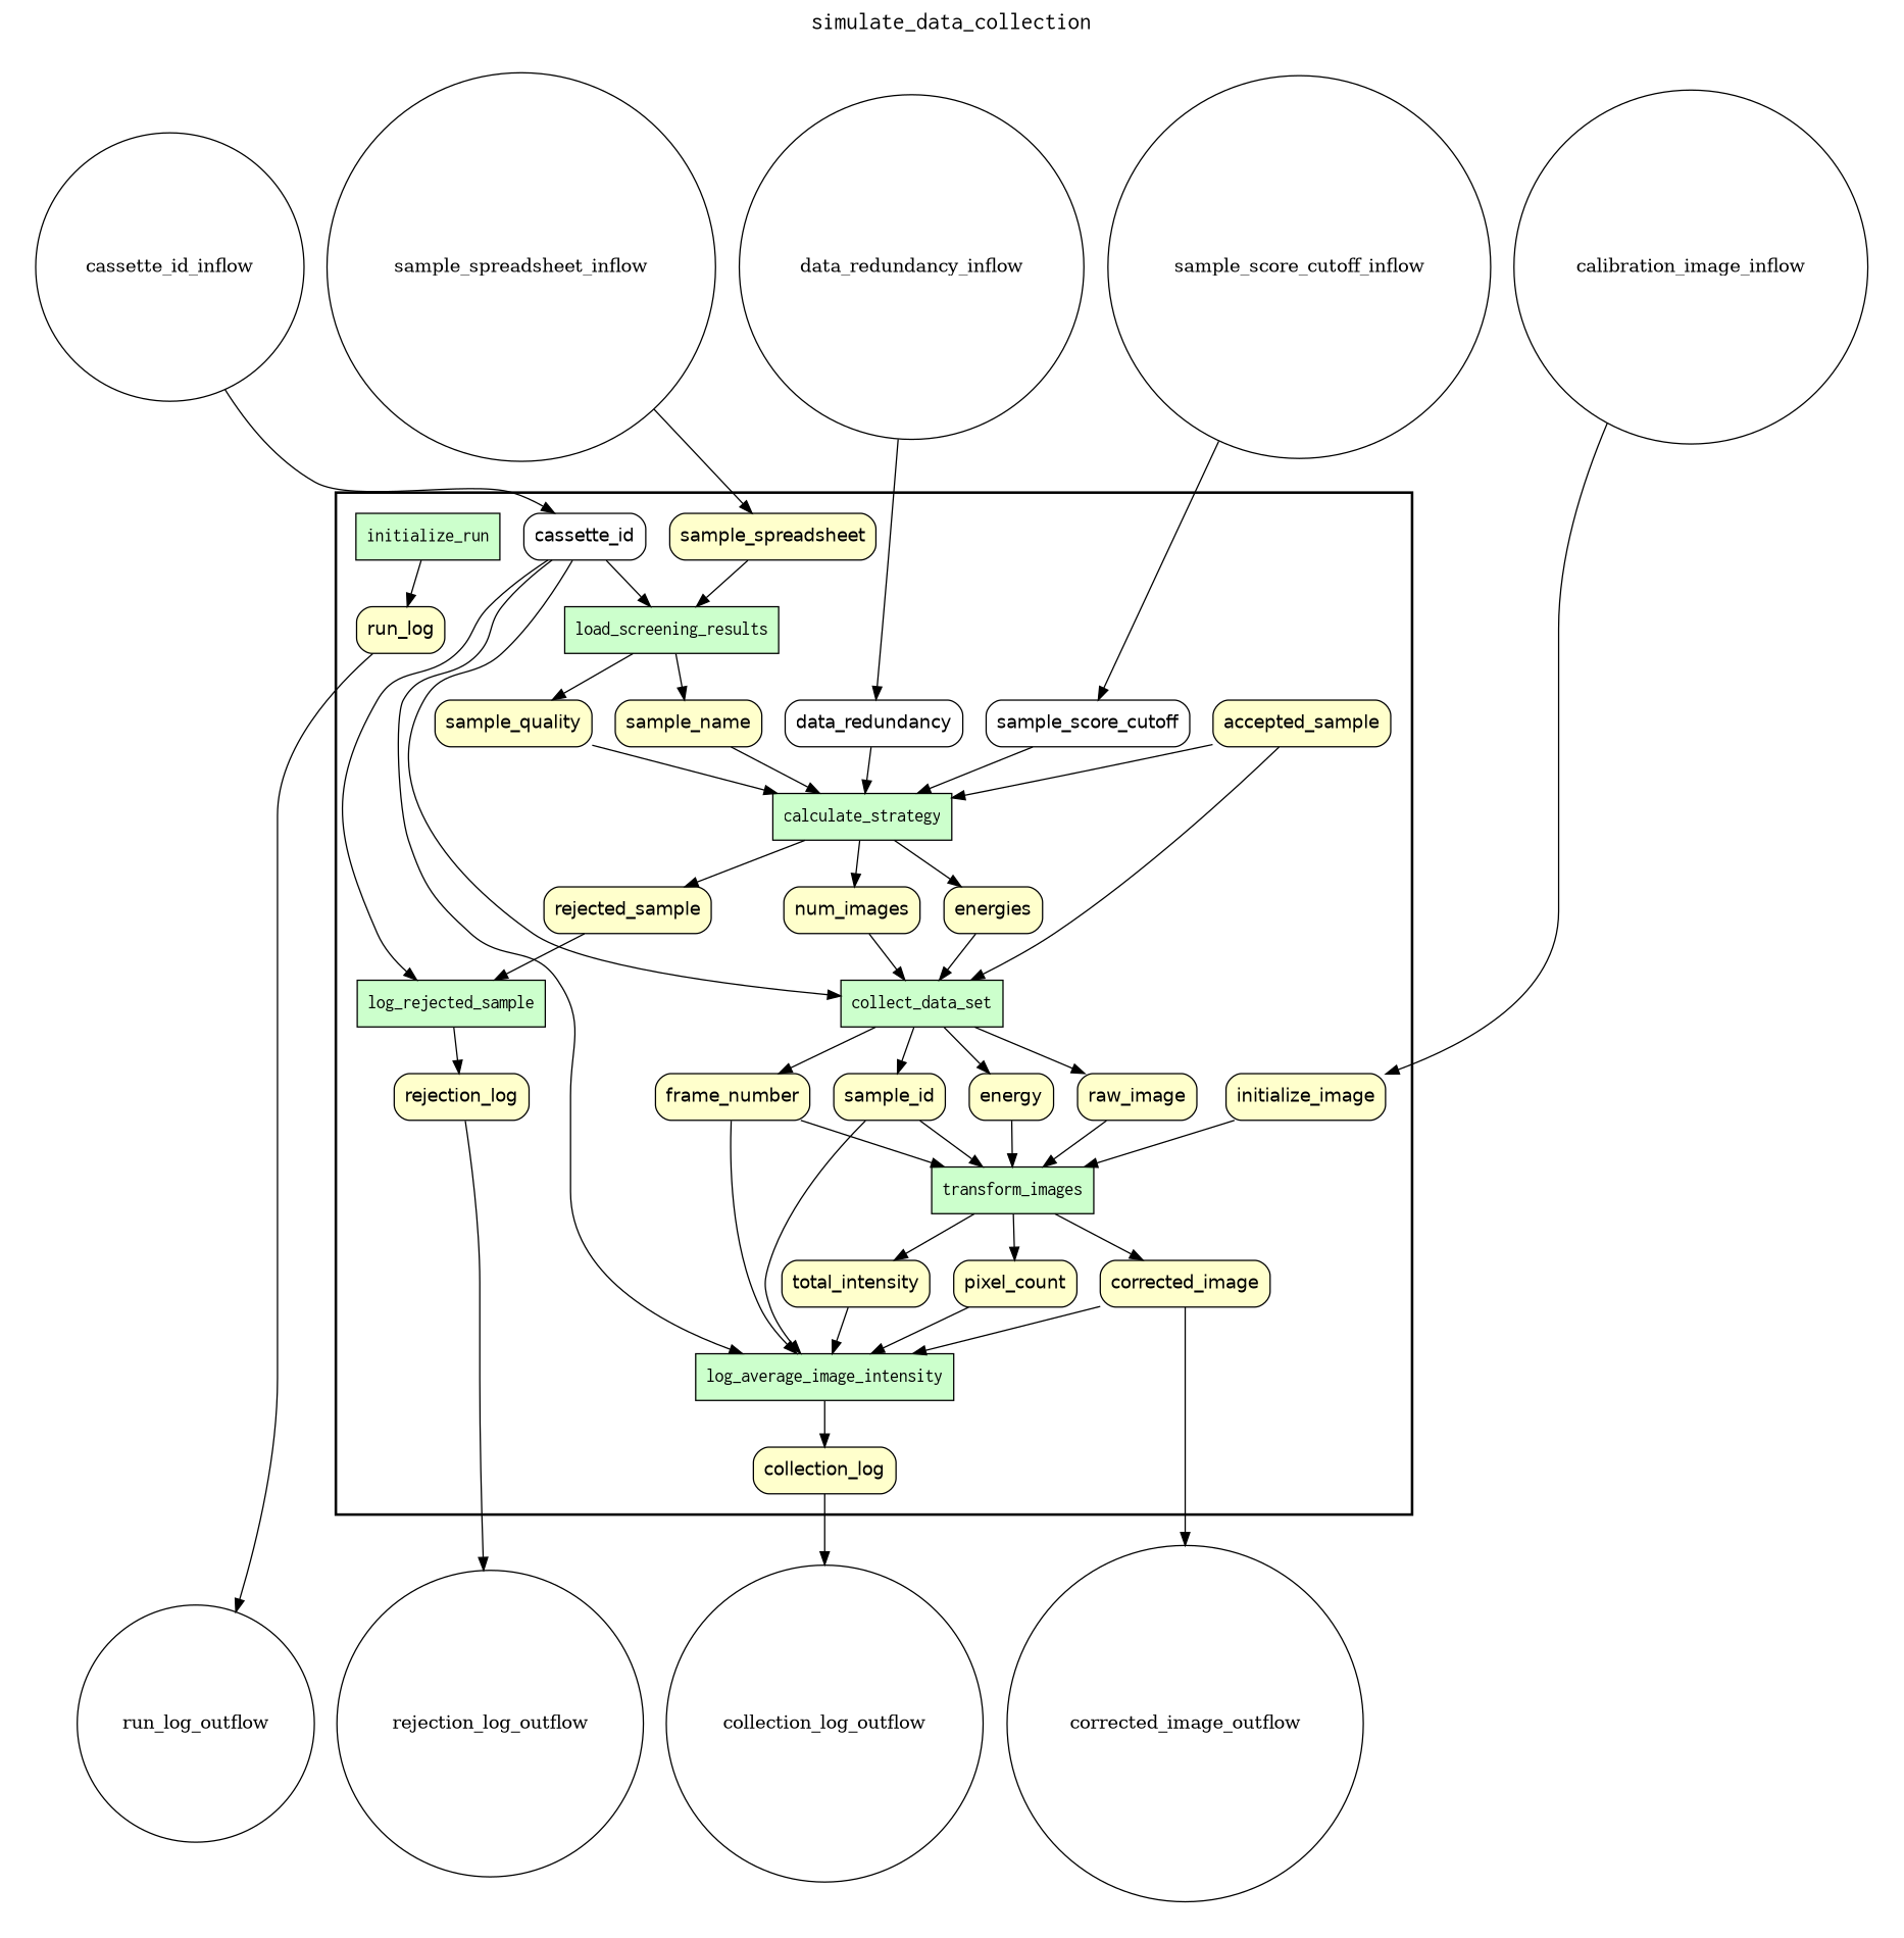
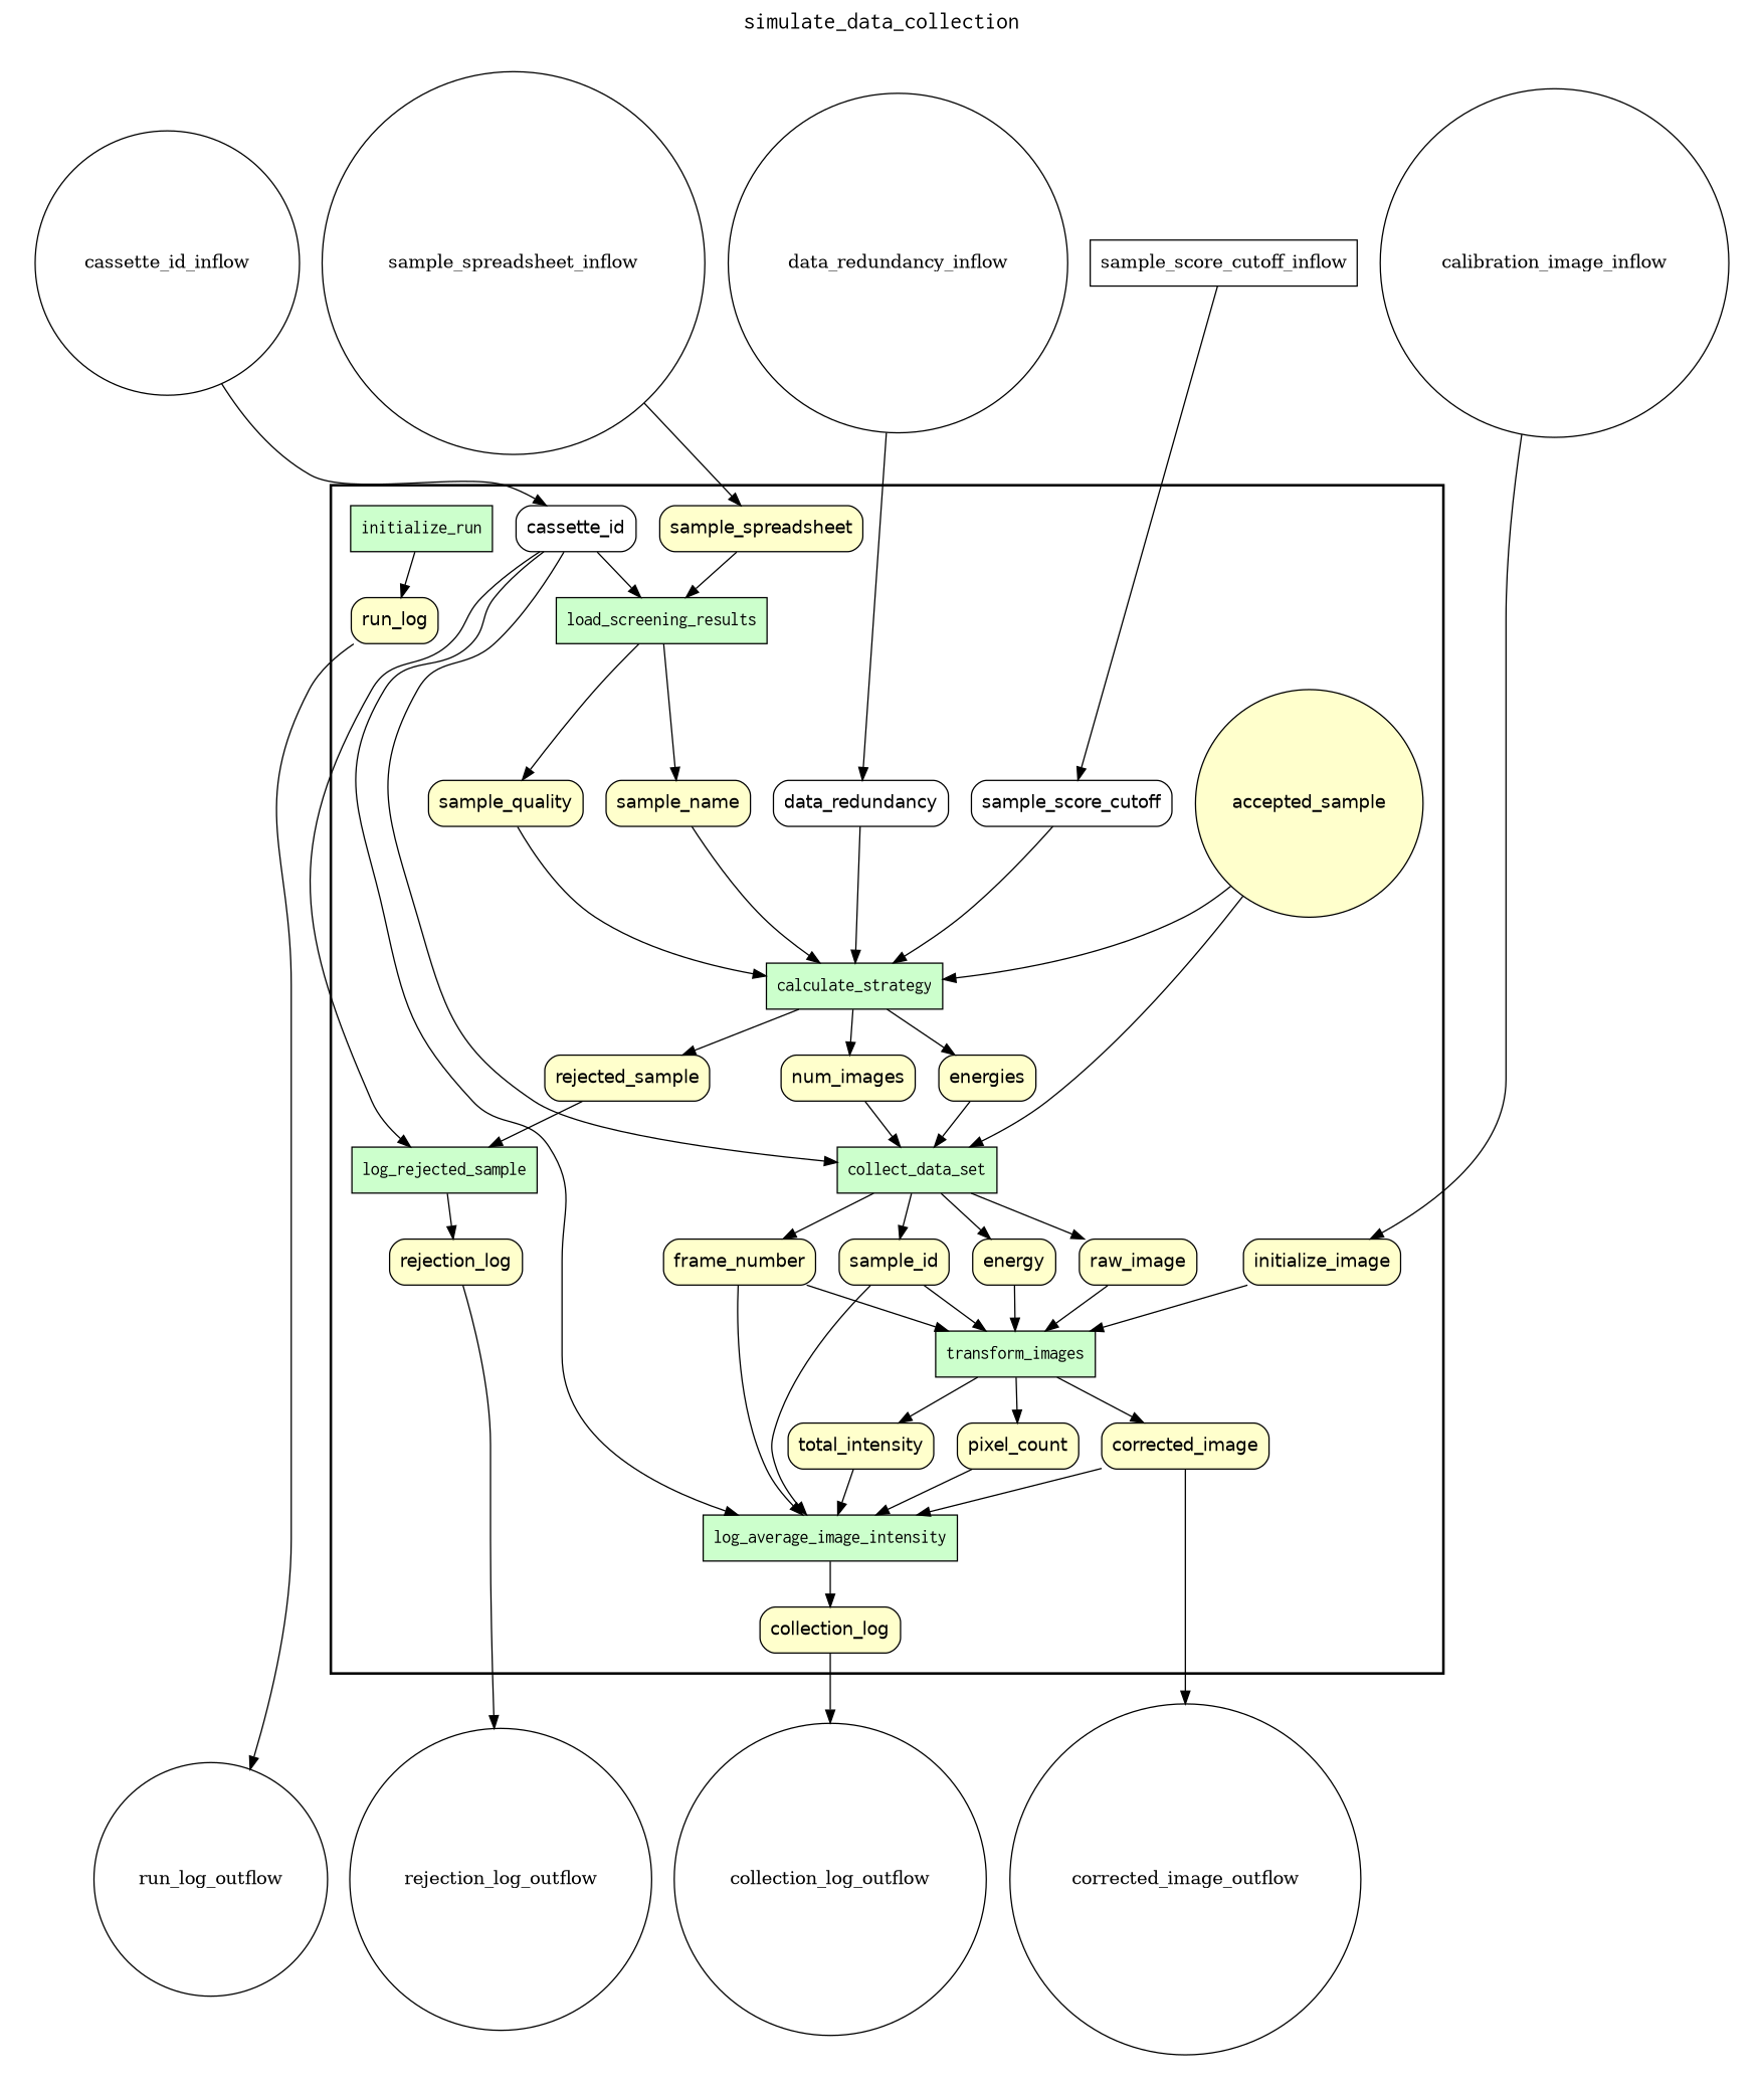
  digraph {
    fontname=Courier
    fontsize=18
    label=simulate_data_collection
    labelloc=t
    rankdir=TB
    node [fillcolor="#FFFFCC" fontname=Helvetica peripheries=1 shape=box style="rounded,filled"]
    initialize_run [fillcolor="#CCFFCC" fontname=Courier style=filled]
    load_screening_results [fillcolor="#CCFFCC" fontname=Courier style=filled]
    calculate_strategy [fillcolor="#CCFFCC" fontname=Courier style=filled]
    log_rejected_sample [fillcolor="#CCFFCC" fontname=Courier style=filled]
    collect_data_set [fillcolor="#CCFFCC" fontname=Courier style=filled]
    transform_images [fillcolor="#CCFFCC" fontname=Courier style=filled]
    log_average_image_intensity [fillcolor="#CCFFCC" fontname=Courier style=filled]
    run_log
    sample_spreadsheet
    sample_name
    sample_quality
-   accepted_sample
+   accepted_sample [shape=circle]
    rejected_sample
    num_images
    energies
    rejection_log
    sample_id
    energy
    frame_number
    raw_image
    n21 [label=initialize_image]
    corrected_image
    total_intensity
    pixel_count
    collection_log
    sample_score_cutoff [fillcolor="#FFFFFF"]
    data_redundancy [fillcolor="#FFFFFF"]
    cassette_id [fillcolor="#FFFFFF"]
    sample_spreadsheet_inflow [fillcolor="#FFFFFF" shape=circle width=0.2 fontname="" style=""]
    calibration_image_inflow [fillcolor="#FFFFFF" shape=circle width=0.2 fontname="" style=""]
-   sample_score_cutoff_inflow [fillcolor="#FFFFFF" shape=circle width=0.2 fontname="" style=""]
+   sample_score_cutoff_inflow [fillcolor="#FFFFFF" width=0.2 fontname="" style=""]
    data_redundancy_inflow [fillcolor="#FFFFFF" shape=circle width=0.2 fontname="" style=""]
    cassette_id_inflow [fillcolor="#FFFFFF" shape=circle width=0.2 fontname="" style=""]
    rejection_log_outflow [fillcolor="#FFFFFF" shape=circle width=0.2 fontname="" style=""]
    collection_log_outflow [fillcolor="#FFFFFF" shape=circle width=0.2 fontname="" style=""]
    run_log_outflow [fillcolor="#FFFFFF" shape=circle width=0.2 fontname="" style=""]
    corrected_image_outflow [fillcolor="#FFFFFF" shape=circle width=0.2 fontname="" style=""]
    subgraph cluster_1 {
      color=black
      label=""
      penwidth=2
      subgraph cluster_2 {
        color=white
        label=""
        penwidth=2
        initialize_run
        load_screening_results
        calculate_strategy
        log_rejected_sample
        collect_data_set
        transform_images
        log_average_image_intensity
        run_log
        sample_spreadsheet
        sample_name
        sample_quality
        accepted_sample
        rejected_sample
        num_images
        energies
        rejection_log
        sample_id
        energy
        frame_number
        raw_image
        n21
        corrected_image
        total_intensity
        pixel_count
        collection_log
        sample_score_cutoff
        data_redundancy
        cassette_id
      }
    }
    subgraph cluster_3 {
      color=white
      label=""
      penwidth=2
      subgraph cluster_4 {
        color=white
        label=""
        penwidth=2
        sample_spreadsheet_inflow
        calibration_image_inflow
        sample_score_cutoff_inflow
        data_redundancy_inflow
        cassette_id_inflow
      }
    }
    subgraph cluster_5 {
      color=white
      label=""
      penwidth=2
      subgraph cluster_6 {
        color=white
        label=""
        penwidth=2
        rejection_log_outflow
        collection_log_outflow
        run_log_outflow
        corrected_image_outflow
      }
    }
    initialize_run -> run_log
    load_screening_results -> sample_name
    load_screening_results -> sample_quality
    calculate_strategy -> rejected_sample
    calculate_strategy -> num_images
    calculate_strategy -> energies
    log_rejected_sample -> rejection_log
    collect_data_set -> sample_id
    collect_data_set -> energy
    collect_data_set -> frame_number
    collect_data_set -> raw_image
    transform_images -> corrected_image
    transform_images -> total_intensity
    transform_images -> pixel_count
    log_average_image_intensity -> collection_log
    run_log -> run_log_outflow
    sample_spreadsheet -> load_screening_results
    sample_name -> calculate_strategy
    sample_quality -> calculate_strategy
    accepted_sample -> calculate_strategy
    accepted_sample -> collect_data_set
    rejected_sample -> log_rejected_sample
    num_images -> collect_data_set
    energies -> collect_data_set
    rejection_log -> rejection_log_outflow
    sample_id -> transform_images
    sample_id -> log_average_image_intensity
    energy -> transform_images
    frame_number -> transform_images
    frame_number -> log_average_image_intensity
    raw_image -> transform_images
    n21 -> transform_images
    corrected_image -> log_average_image_intensity
    corrected_image -> corrected_image_outflow
    total_intensity -> log_average_image_intensity
    pixel_count -> log_average_image_intensity
    collection_log -> collection_log_outflow
    sample_score_cutoff -> calculate_strategy
    data_redundancy -> calculate_strategy
    cassette_id -> load_screening_results
    cassette_id -> log_rejected_sample
    cassette_id -> collect_data_set
    cassette_id -> log_average_image_intensity
    sample_spreadsheet_inflow -> sample_spreadsheet
    calibration_image_inflow -> n21
    sample_score_cutoff_inflow -> sample_score_cutoff
    data_redundancy_inflow -> data_redundancy
    cassette_id_inflow -> cassette_id
  }
